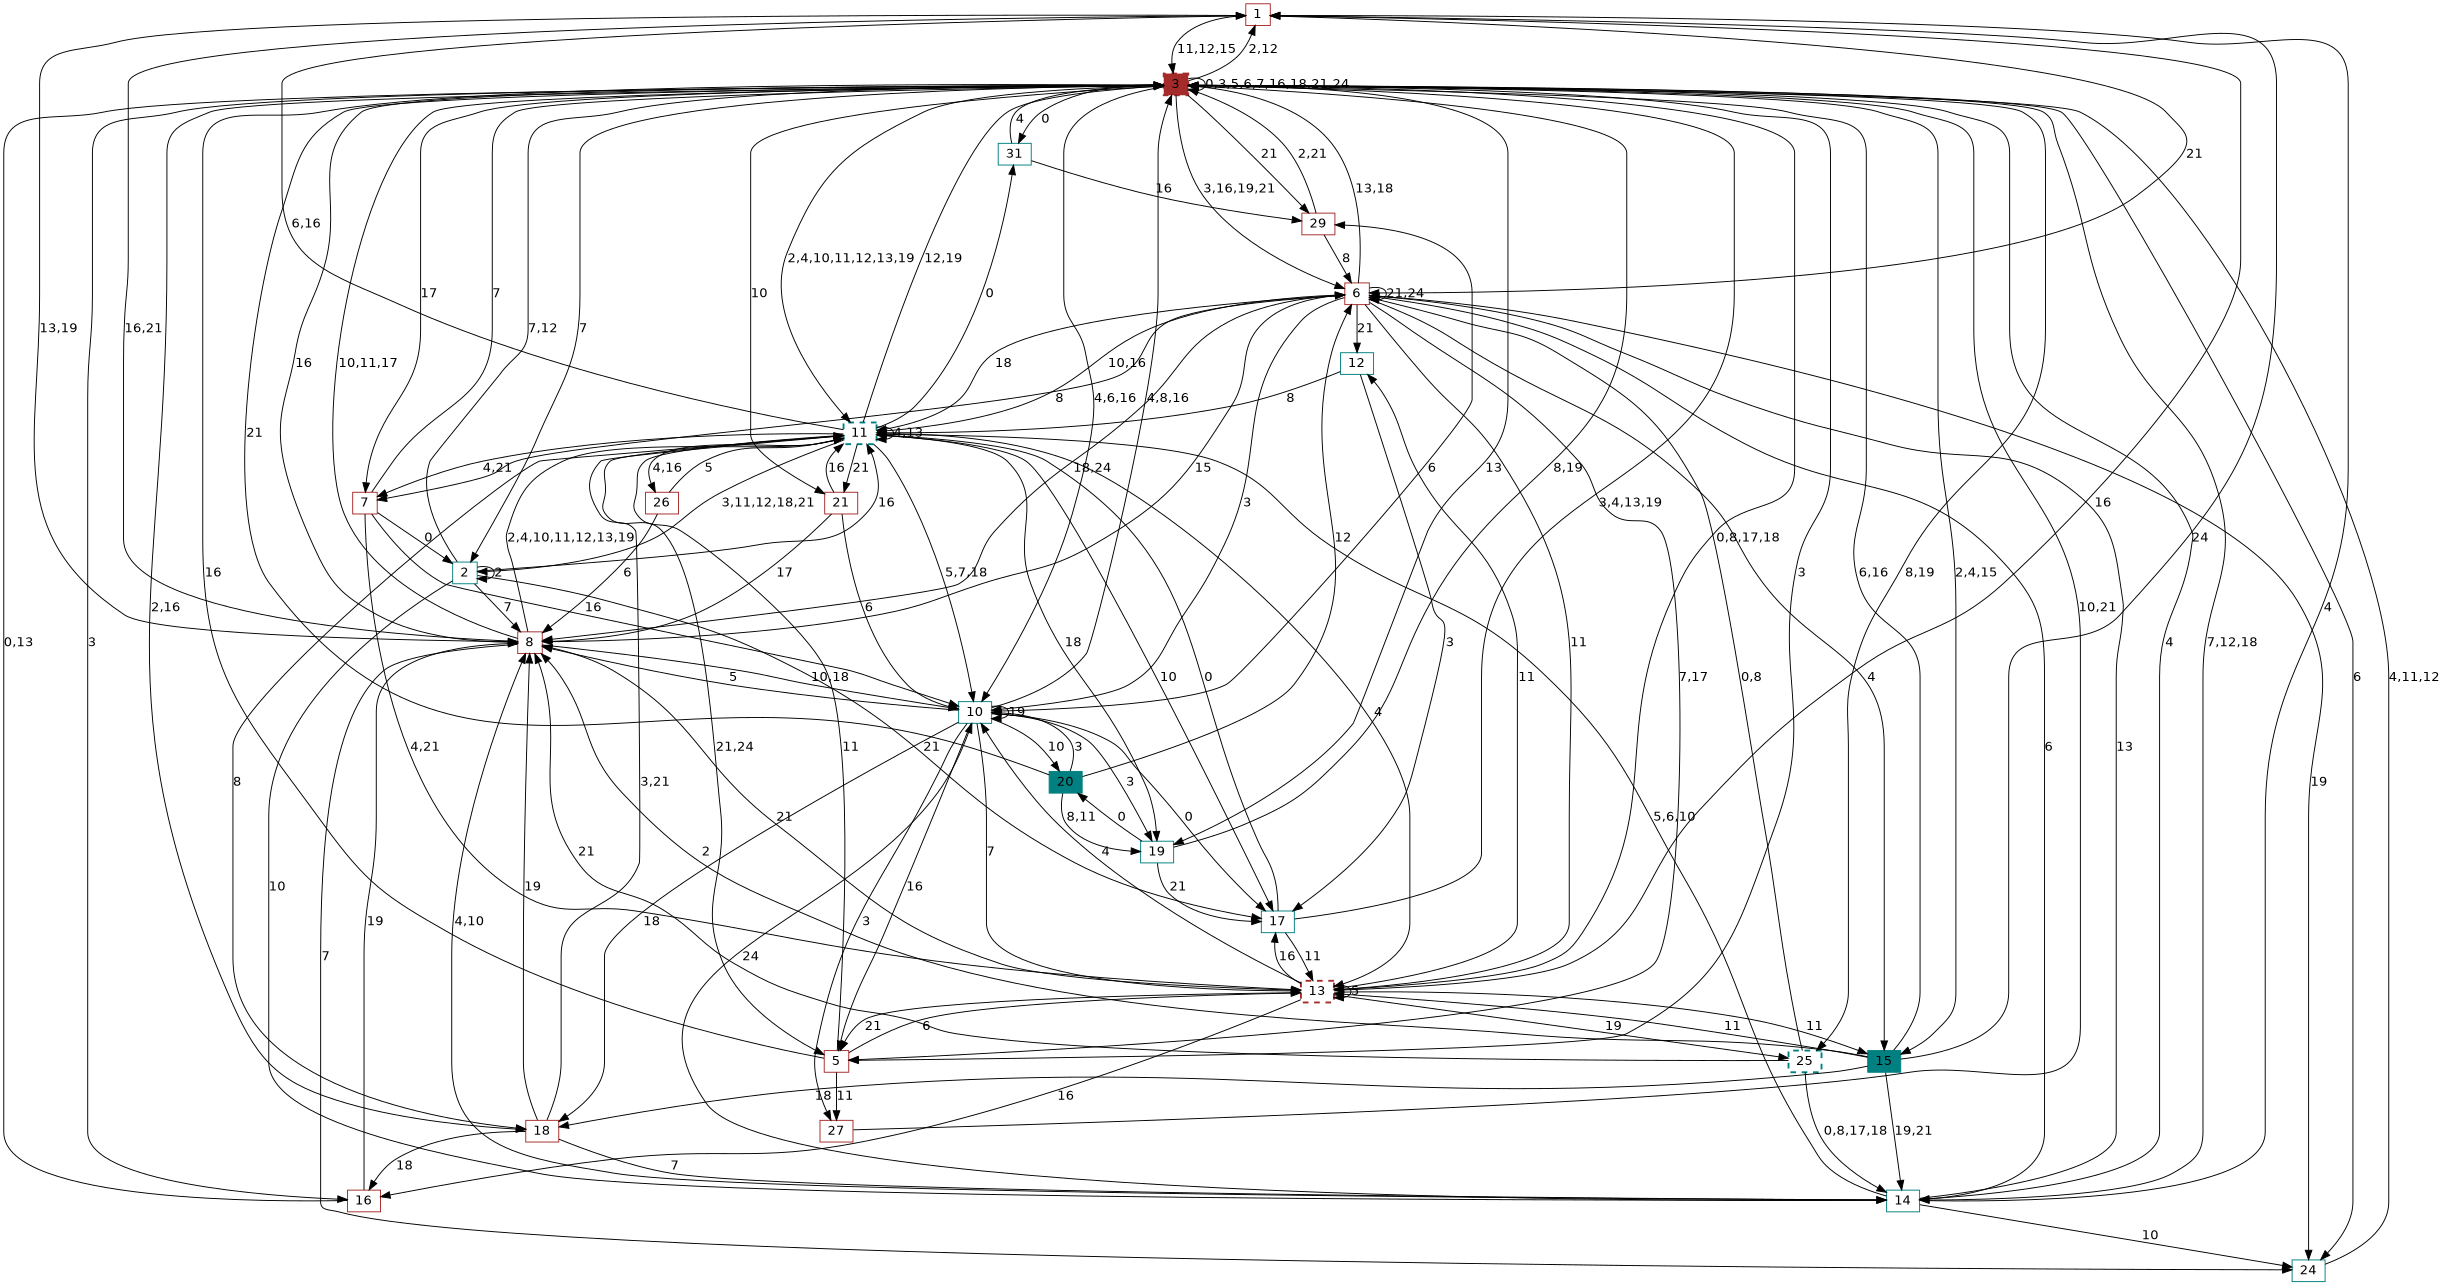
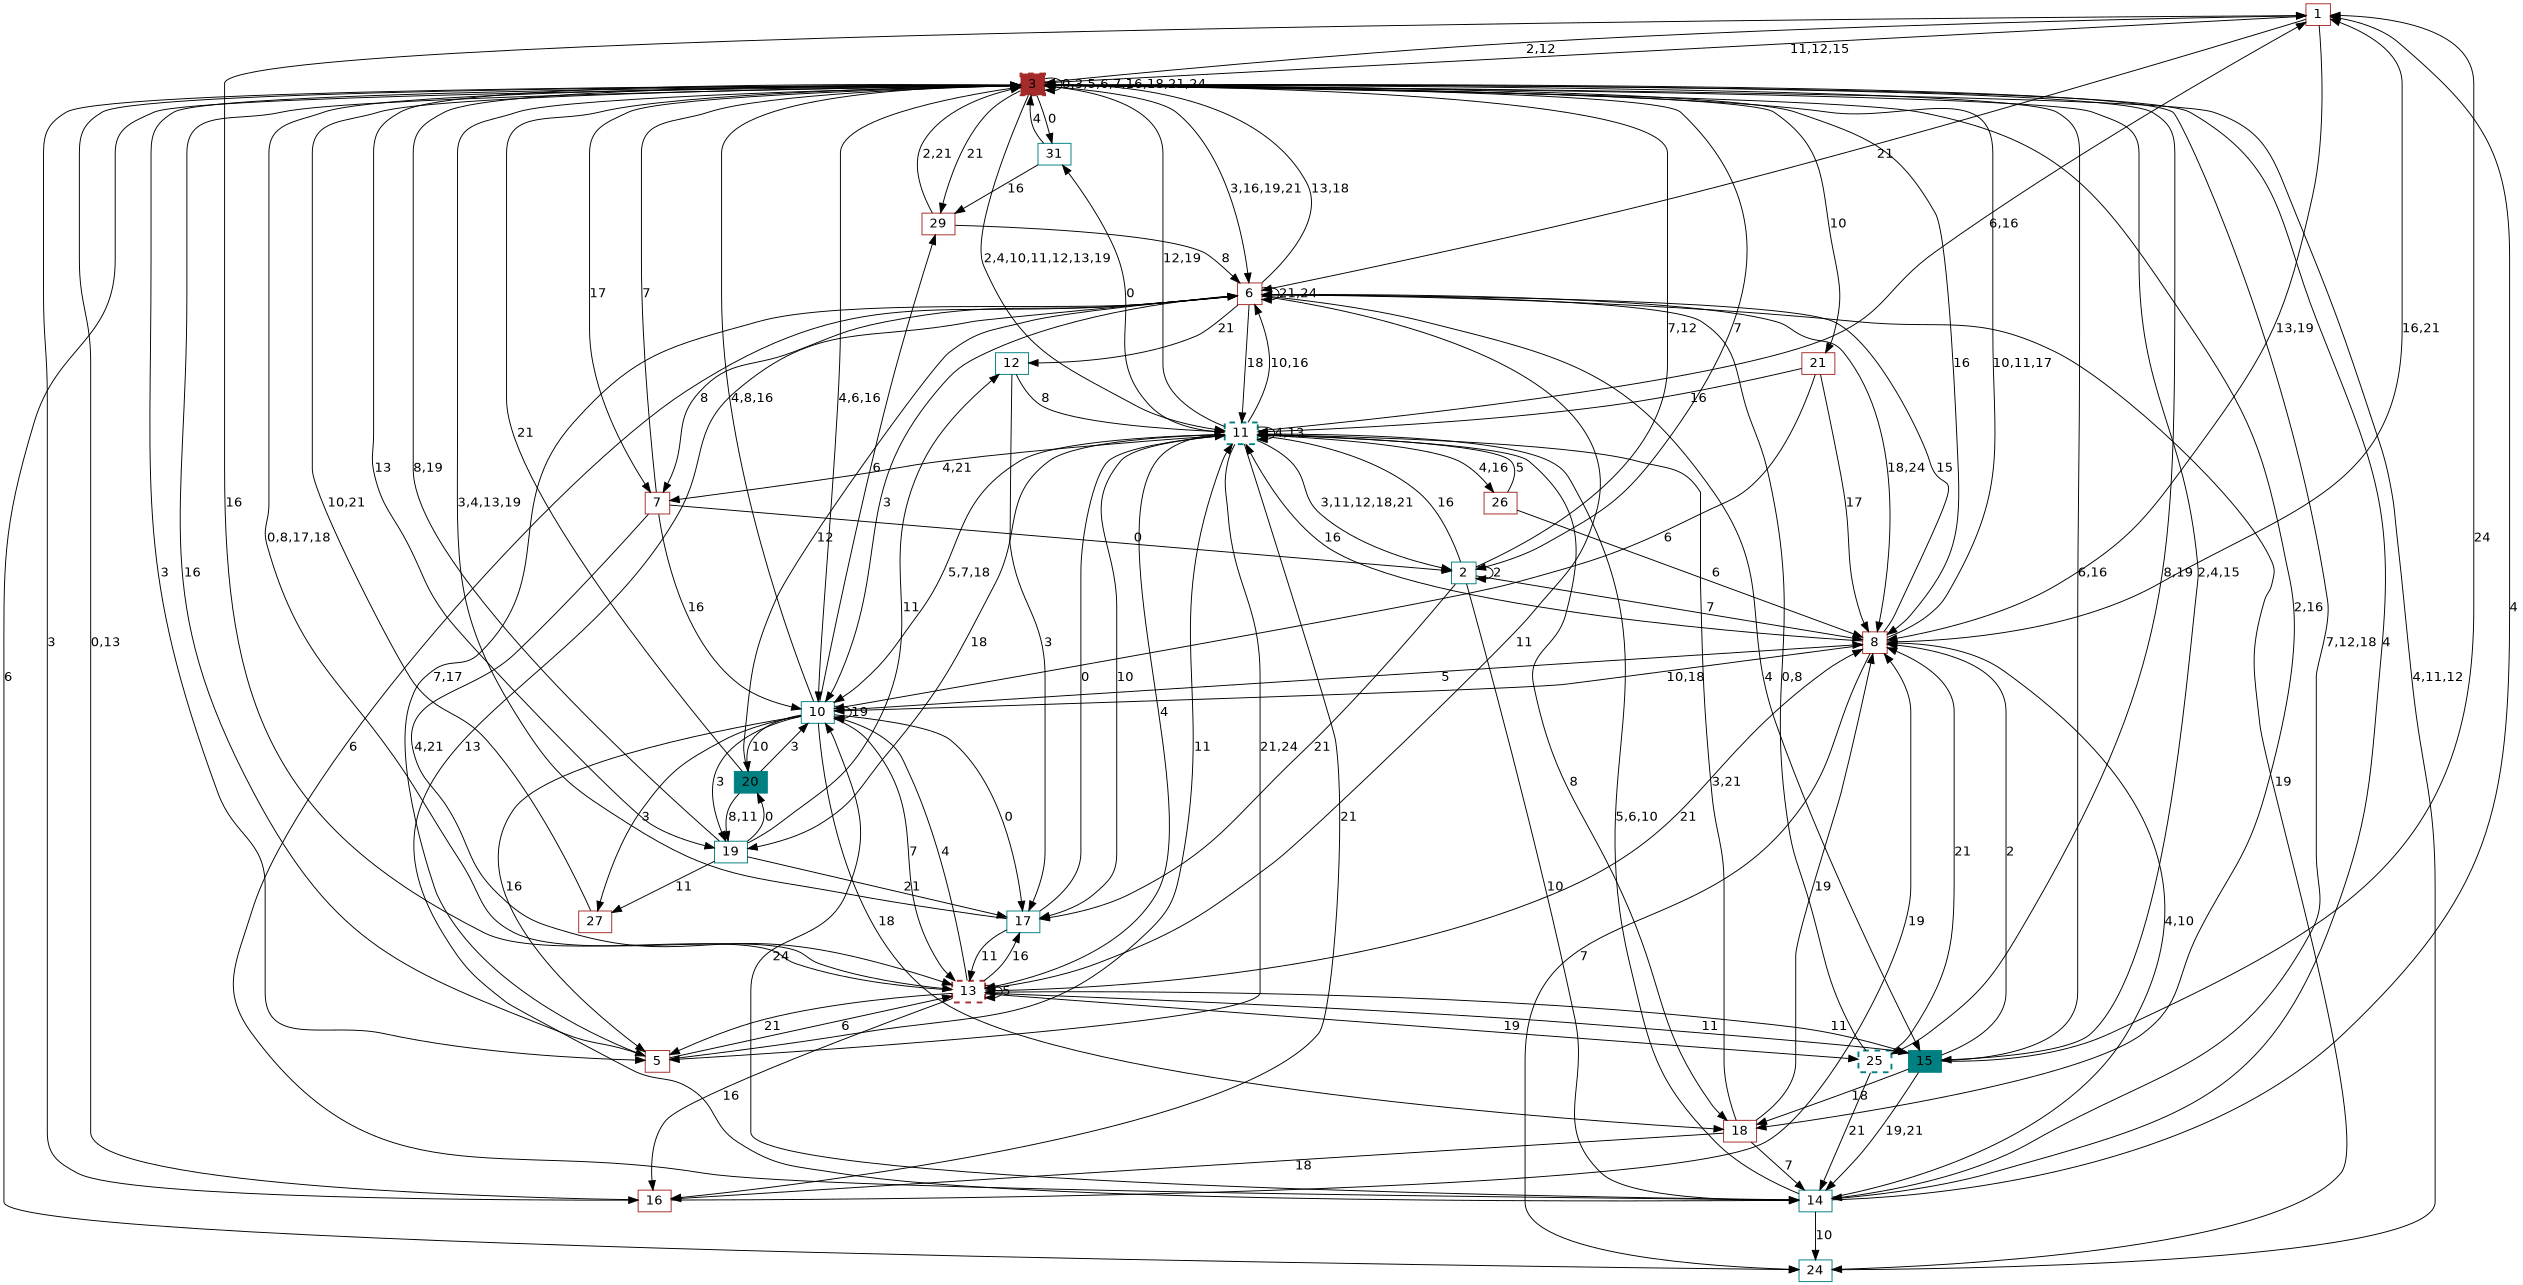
  digraph {
    fontname="DejaVu Sans"
    rankdir=TB
    node [color=brown fontname="DejaVu Sans" shape=box]
    edge [fontname="DejaVu Sans"]
    n1 [height=0.1 label=1 width=0.1]
    n2 [height=0.1 label=3 style="filled,bold,dashed" width=0.1]
    n3 [height=0.1 label=6 width=0.1]
    n4 [height=0.1 label=8 width=0.1]
    n5 [color=teal height=0.1 label=2 width=0.1]
    n6 [color=teal height=0.1 label=10 width=0.1]
    n7 [color=teal height=0.1 label=11 style="bold,dashed" width=0.1]
    n8 [color=teal height=0.1 label=14 width=0.1]
    n9 [height=0.1 label=5 width=0.1]
    n10 [height=0.1 label=7 width=0.1]
    n11 [height=0.1 label=13 style="bold,dashed" width=0.1]
    n12 [color=teal height=0.1 label=15 style=filled width=0.1]
    n13 [height=0.1 label=16 width=0.1]
    n14 [height=0.1 label=18 width=0.1]
    n15 [color=teal height=0.1 label=19 width=0.1]
    n16 [height=0.1 label=21 width=0.1]
    n17 [color=teal height=0.1 label=24 width=0.1]
    n18 [color=teal height=0.1 label=25 style="bold,dashed" width=0.1]
    n19 [height=0.1 label=29 width=0.1]
    n20 [color=teal height=0.1 label=31 width=0.1]
    n21 [color=teal height=0.1 label=12 width=0.1]
    n22 [color=teal height=0.1 label=17 width=0.1]
    n23 [height=0.1 label=27 width=0.1]
    n24 [color=teal height=0.1 label=20 style=filled width=0.1]
    n25 [height=0.1 label=26 width=0.1]
    n1 -> n2 [label="11,12,15"]
    n1 -> n3 [label=21]
    n1 -> n4 [label="13,19"]
    n2 -> n1 [label="2,12"]
    n2 -> n2 [label="0,3,5,6,7,16,18,21,24"]
    n2 -> n3 [label="3,16,19,21"]
    n2 -> n4 [label=16]
    n2 -> n5 [label=7]
    n2 -> n6 [label="4,6,16"]
    n2 -> n7 [label="2,4,10,11,12,13,19"]
    n2 -> n8 [label="7,12,18"]
    n2 -> n9 [label=3]
    n2 -> n10 [label=17]
    n2 -> n11 [label="0,8,17,18"]
    n2 -> n12 [label="2,4,15"]
    n2 -> n13 [label=3]
    n2 -> n14 [label="2,16"]
    n2 -> n15 [label=13]
    n2 -> n16 [label=10]
    n2 -> n17 [label=6]
    n2 -> n18 [label="8,19"]
    n2 -> n19 [label=21]
    n2 -> n20 [label=0]
    n3 -> n2 [label="13,18"]
    n3 -> n3 [label="21,24"]
    n3 -> n4 [label="18,24"]
    n3 -> n6 [label=3]
    n3 -> n7 [label=18]
    n3 -> n8 [label=6]
    n3 -> n9 [label="7,17"]
    n3 -> n10 [label=8]
    n3 -> n11 [label=11]
    n3 -> n12 [label=4]
    n3 -> n17 [label=19]
    n3 -> n21 [label=21]
    n4 -> n1 [label="16,21"]
    n4 -> n2 [label="10,11,17"]
    n4 -> n3 [label=15]
    n4 -> n6 [label="10,18"]
-   n4 -> n7 [label="2,4,10,11,12,13,19"]
+   n4 -> n7 [label=16]
    n4 -> n17 [label=7]
    n5 -> n2 [label="7,12"]
    n5 -> n4 [label=7]
    n5 -> n5 [label=2]
    n5 -> n7 [label=16]
    n5 -> n8 [label=10]
    n5 -> n22 [label=21]
    n6 -> n2 [label="4,8,16"]
    n6 -> n4 [label=5]
    n6 -> n6 [label=19]
    n6 -> n9 [label=16]
    n6 -> n11 [label=7]
    n6 -> n14 [label=18]
    n6 -> n15 [label=3]
    n6 -> n19 [label=6]
    n6 -> n22 [label=0]
    n6 -> n23 [label=3]
    n6 -> n24 [label=10]
    n7 -> n1 [label="6,16"]
    n7 -> n2 [label="12,19"]
    n7 -> n3 [label="10,16"]
    n7 -> n5 [label="3,11,12,18,21"]
    n7 -> n6 [label="5,7,18"]
    n7 -> n7 [label="4,13"]
    n7 -> n9 [label="21,24"]
    n7 -> n10 [label="4,21"]
    n7 -> n11 [label=4]
    n7 -> n14 [label=8]
    n7 -> n15 [label=18]
-   n7 -> n16 [label=21]
+   n7 -> n13 [label=21]
    n7 -> n20 [label=0]
    n7 -> n22 [label=10]
    n7 -> n25 [label="4,16"]
    n8 -> n1 [label=4]
    n8 -> n2 [label=4]
    n8 -> n3 [label=13]
    n8 -> n4 [label="4,10"]
    n8 -> n6 [label=24]
    n8 -> n7 [label="5,6,10"]
    n8 -> n17 [label=10]
    n9 -> n2 [label=16]
    n9 -> n7 [label=11]
    n9 -> n11 [label=6]
-   n9 -> n23 [label=11]
+   n15 -> n23 [label=11]
    n10 -> n2 [label=7]
    n10 -> n5 [label=0]
    n10 -> n6 [label=16]
    n10 -> n11 [label="4,21"]
    n11 -> n1 [label=16]
    n11 -> n4 [label=21]
    n11 -> n6 [label=4]
    n11 -> n9 [label=21]
    n11 -> n11 [label=5]
    n11 -> n12 [label=11]
    n11 -> n13 [label=16]
    n11 -> n18 [label=19]
-   n11 -> n21 [label=11]
+   n15 -> n21 [label=11]
    n11 -> n22 [label=16]
    n12 -> n1 [label=24]
    n12 -> n2 [label="6,16"]
    n12 -> n4 [label=2]
    n12 -> n8 [label="19,21"]
    n12 -> n11 [label=11]
    n12 -> n14 [label=18]
    n13 -> n2 [label="0,13"]
    n13 -> n4 [label=19]
    n14 -> n4 [label=19]
    n14 -> n7 [label="3,21"]
    n14 -> n8 [label=7]
    n14 -> n13 [label=18]
    n15 -> n2 [label="8,19"]
    n15 -> n22 [label=21]
    n15 -> n24 [label=0]
    n16 -> n4 [label=17]
    n16 -> n6 [label=6]
    n16 -> n7 [label=16]
    n17 -> n2 [label="4,11,12"]
    n18 -> n3 [label="0,8"]
    n18 -> n4 [label=21]
-   n18 -> n8 [label="0,8,17,18"]
+   n18 -> n8 [label=21]
    n19 -> n2 [label="2,21"]
    n19 -> n3 [label=8]
    n20 -> n2 [label=4]
    n20 -> n19 [label=16]
    n21 -> n7 [label=8]
    n21 -> n22 [label=3]
    n22 -> n2 [label="3,4,13,19"]
    n22 -> n7 [label=0]
    n22 -> n11 [label=11]
    n23 -> n2 [label="10,21"]
    n24 -> n2 [label=21]
    n24 -> n3 [label=12]
    n24 -> n6 [label=3]
    n24 -> n15 [label="8,11"]
    n25 -> n4 [label=6]
    n25 -> n7 [label=5]
  }
